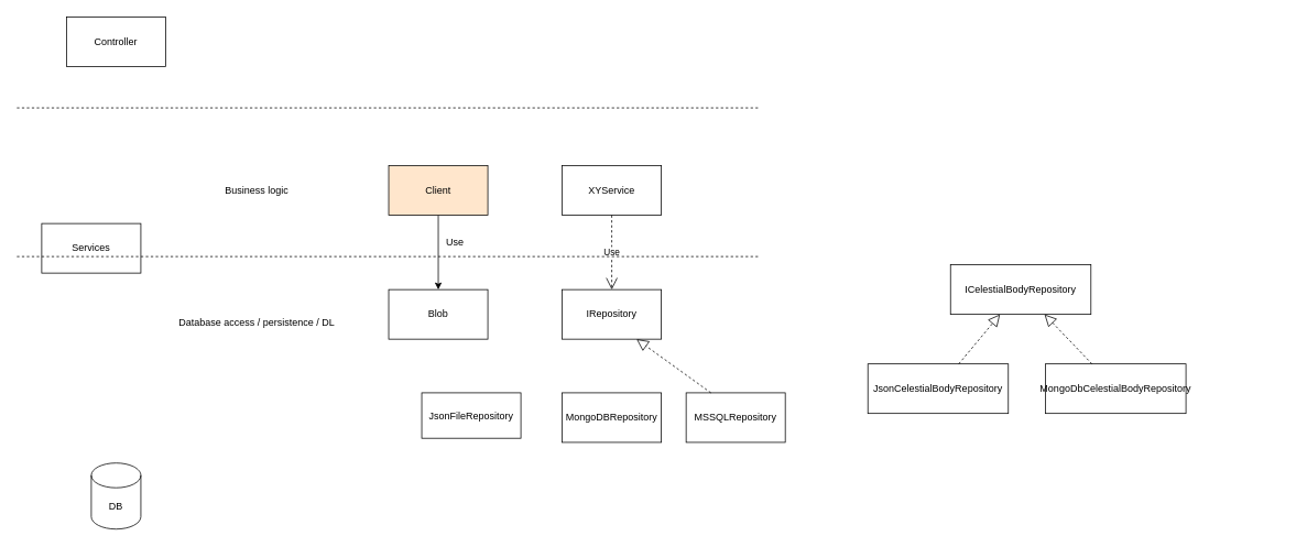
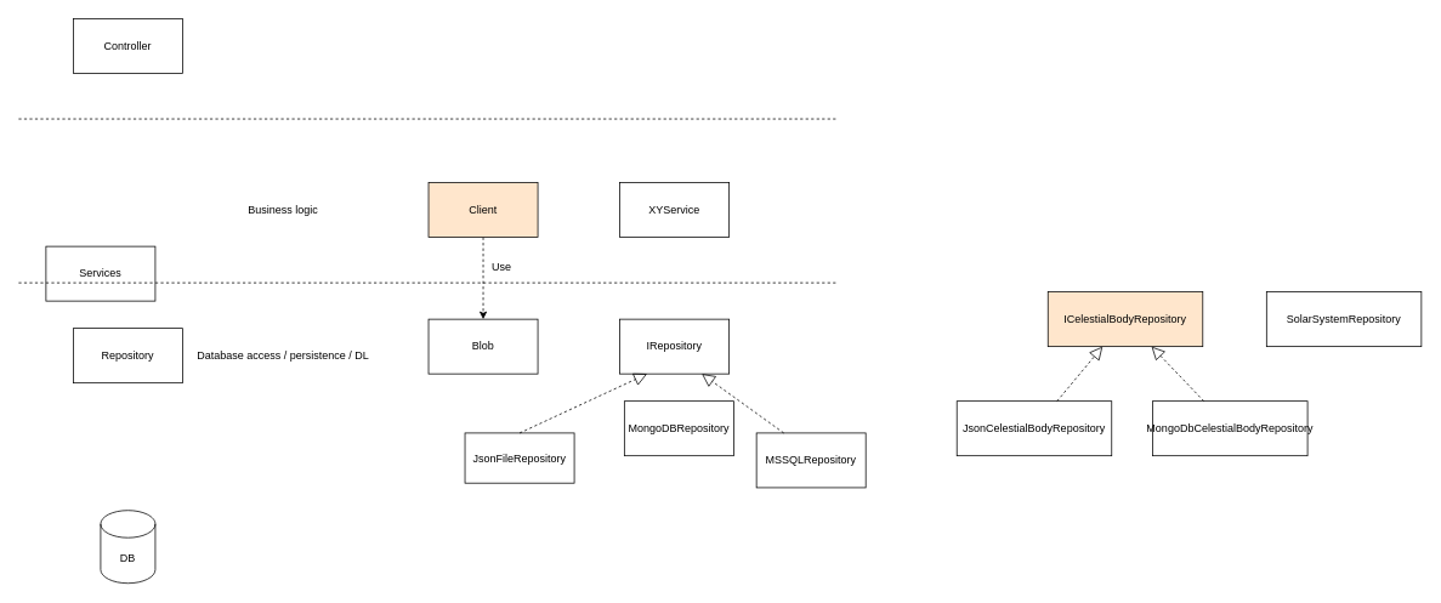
  <mxCell id="0" />
  <mxCell id="1" parent="0" />
  <mxCell id="2" value="Controller" style="rounded=0;whiteSpace=wrap;html=1;" vertex="1" parent="1"><mxGeometry x="80" y="20" width="120" height="60" as="geometry" /></mxCell>
  <mxCell id="3" value="Services" style="rounded=0;whiteSpace=wrap;html=1;" vertex="1" parent="1"><mxGeometry x="50" y="270" width="120" height="60" as="geometry" /></mxCell>
  <mxCell id="4" value="Business logic" style="text;html=1;align=center;verticalAlign=middle;resizable=0;points=[];autosize=1;strokeColor=none;fillColor=none;" vertex="1" parent="1"><mxGeometry x="260" y="215" width="100" height="30" as="geometry" /></mxCell>
+ <mxCell id="5" value="Repository" style="rounded=0;whiteSpace=wrap;html=1;" vertex="1" parent="1"><mxGeometry x="80" y="360" width="120" height="60" as="geometry" /></mxCell>
  <mxCell id="6" value="Database access / persistence / DL" style="text;html=1;align=center;verticalAlign=middle;resizable=0;points=[];autosize=1;strokeColor=none;fillColor=none;" vertex="1" parent="1"><mxGeometry x="205" y="375" width="210" height="30" as="geometry" /></mxCell>
  <mxCell id="7" value="DB" style="shape=cylinder3;whiteSpace=wrap;html=1;boundedLbl=1;backgroundOutline=1;size=15;" vertex="1" parent="1"><mxGeometry x="110" y="560" width="60" height="80" as="geometry" /></mxCell>
  <mxCell id="8" value="JsonFileRepository" style="rounded=0;whiteSpace=wrap;html=1;" vertex="1" parent="1"><mxGeometry x="510" y="475" width="120" height="55" as="geometry" /></mxCell>
- <mxCell id="9" value="MongoDBRepository" style="rounded=0;whiteSpace=wrap;html=1;" vertex="1" parent="1"><mxGeometry x="680" y="475" width="120" height="60" as="geometry" /></mxCell>
+ <mxCell id="9" value="MongoDBRepository" style="rounded=0;whiteSpace=wrap;html=1;" vertex="1" parent="1"><mxGeometry x="685" y="440" width="120" height="60" as="geometry" /></mxCell>
  <mxCell id="10" value="IRepository" style="rounded=0;whiteSpace=wrap;html=1;" vertex="1" parent="1"><mxGeometry x="680" y="350" width="120" height="60" as="geometry" /></mxCell>
+ <mxCell id="11" value="" style="endArrow=block;dashed=1;endFill=0;endSize=12;html=1;rounded=0;exitX=0.5;exitY=0;exitDx=0;exitDy=0;entryX=0.25;entryY=1;entryDx=0;entryDy=0;" edge="1" parent="1" source="8" target="10"><mxGeometry width="160" relative="1" as="geometry"><mxPoint x="340" y="320" as="sourcePoint" /><mxPoint x="500" y="320" as="targetPoint" /></mxGeometry></mxCell>
  <mxCell id="12" value="XYService" style="rounded=0;whiteSpace=wrap;html=1;" vertex="1" parent="1"><mxGeometry x="680" y="200" width="120" height="60" as="geometry" /></mxCell>
- <mxCell id="13" value="Use" style="endArrow=open;endSize=12;dashed=1;html=1;rounded=0;" edge="1" parent="1" source="12" target="10"><mxGeometry width="160" relative="1" as="geometry"><mxPoint x="330" y="310" as="sourcePoint" /><mxPoint x="490" y="310" as="targetPoint" /></mxGeometry></mxCell>
  <mxCell id="14" value="" style="endArrow=none;dashed=1;html=1;rounded=0;" edge="1" parent="1"><mxGeometry width="50" height="50" relative="1" as="geometry"><mxPoint x="20" y="130" as="sourcePoint" /><mxPoint x="920" y="130" as="targetPoint" /></mxGeometry></mxCell>
  <mxCell id="15" value="" style="endArrow=none;dashed=1;html=1;rounded=0;" edge="1" parent="1"><mxGeometry width="50" height="50" relative="1" as="geometry"><mxPoint x="20" y="310" as="sourcePoint" /><mxPoint x="920" y="310" as="targetPoint" /></mxGeometry></mxCell>
  <mxCell id="16" value="MSSQLRepository" style="rounded=0;whiteSpace=wrap;html=1;" vertex="1" parent="1"><mxGeometry x="830" y="475" width="120" height="60" as="geometry" /></mxCell>
  <mxCell id="17" value="" style="endArrow=block;dashed=1;endFill=0;endSize=12;html=1;rounded=0;entryX=0.75;entryY=1;entryDx=0;entryDy=0;exitX=0.25;exitY=0;exitDx=0;exitDy=0;" edge="1" parent="1" source="16" target="10"><mxGeometry width="160" relative="1" as="geometry"><mxPoint x="750" y="485" as="sourcePoint" /><mxPoint x="750" y="420" as="targetPoint" /></mxGeometry></mxCell>
  <mxCell id="18" value="Blob" style="rounded=0;whiteSpace=wrap;html=1;" vertex="1" parent="1"><mxGeometry x="470" y="350" width="120" height="60" as="geometry" /></mxCell>
- <mxCell id="19" style="edgeStyle=orthogonalEdgeStyle;rounded=0;orthogonalLoop=1;jettySize=auto;html=1;exitX=0.5;exitY=1;exitDx=0;exitDy=0;" edge="1" parent="1" source="20" target="18"><mxGeometry relative="1" as="geometry" /></mxCell>
+ <mxCell id="19" style="edgeStyle=orthogonalEdgeStyle;rounded=0;orthogonalLoop=1;jettySize=auto;html=1;exitX=0.5;exitY=1;exitDx=0;exitDy=0;dashed=1;" edge="1" parent="1" source="20" target="18"><mxGeometry relative="1" as="geometry" /></mxCell>
  <mxCell id="20" value="Client" style="rounded=0;whiteSpace=wrap;html=1;fillColor=#ffe6cc;" vertex="1" parent="1"><mxGeometry x="470" y="200" width="120" height="60" as="geometry" /></mxCell>
  <mxCell id="21" value="Use" style="text;html=1;align=center;verticalAlign=middle;resizable=0;points=[];autosize=1;strokeColor=none;fillColor=none;" vertex="1" parent="1"><mxGeometry x="530" y="278" width="40" height="30" as="geometry" /></mxCell>
- <mxCell id="22" value="ICelestialBodyRepository" style="rounded=0;whiteSpace=wrap;html=1;" vertex="1" parent="1"><mxGeometry x="1150" y="320" width="170" height="60" as="geometry" /></mxCell>
+ <mxCell id="22" value="ICelestialBodyRepository" style="rounded=0;whiteSpace=wrap;html=1;fillColor=#ffe6cc;" vertex="1" parent="1"><mxGeometry x="1150" y="320" width="170" height="60" as="geometry" /></mxCell>
+ <mxCell id="23" value="SolarSystemRepository" style="rounded=0;whiteSpace=wrap;html=1;" vertex="1" parent="1"><mxGeometry x="1390" y="320" width="170" height="60" as="geometry" /></mxCell>
  <mxCell id="24" value="JsonCelestialBodyRepository" style="rounded=0;whiteSpace=wrap;html=1;" vertex="1" parent="1"><mxGeometry x="1050" y="440" width="170" height="60" as="geometry" /></mxCell>
  <mxCell id="25" value="MongoDbCelestialBodyRepository" style="rounded=0;whiteSpace=wrap;html=1;" vertex="1" parent="1"><mxGeometry x="1265" y="440" width="170" height="60" as="geometry" /></mxCell>
  <mxCell id="26" value="" style="endArrow=block;dashed=1;endFill=0;endSize=12;html=1;rounded=0;" edge="1" parent="1" source="25" target="22"><mxGeometry width="160" relative="1" as="geometry"><mxPoint x="1420" y="440" as="sourcePoint" /><mxPoint x="1330" y="375" as="targetPoint" /></mxGeometry></mxCell>
  <mxCell id="27" value="" style="endArrow=block;dashed=1;endFill=0;endSize=12;html=1;rounded=0;" edge="1" parent="1" source="24" target="22"><mxGeometry width="160" relative="1" as="geometry"><mxPoint x="1100" y="400" as="sourcePoint" /><mxPoint x="1010" y="335" as="targetPoint" /></mxGeometry></mxCell>
